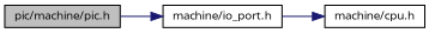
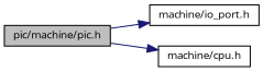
  digraph {
    fontname="Open Sans"
    rankdir=LR
    node [color=black fontname="Open Sans" fontsize=10 shape=record]
    edge [color=midnightblue fontname="Open Sans" fontsize=10 labelfontname=FreeSans labelfontsize=10 style=solid]
    n1 [fillcolor=grey75 fontcolor=black height=0.2 label="pic/machine/pic.h" style=filled width=0.4]
    n2 [height=0.2 label="machine/io_port.h" width=0.4]
    n3 [height=0.2 label="machine/cpu.h" width=0.4]
    n1 -> n2
-   n2 -> n3
+   n1 -> n3
  }
